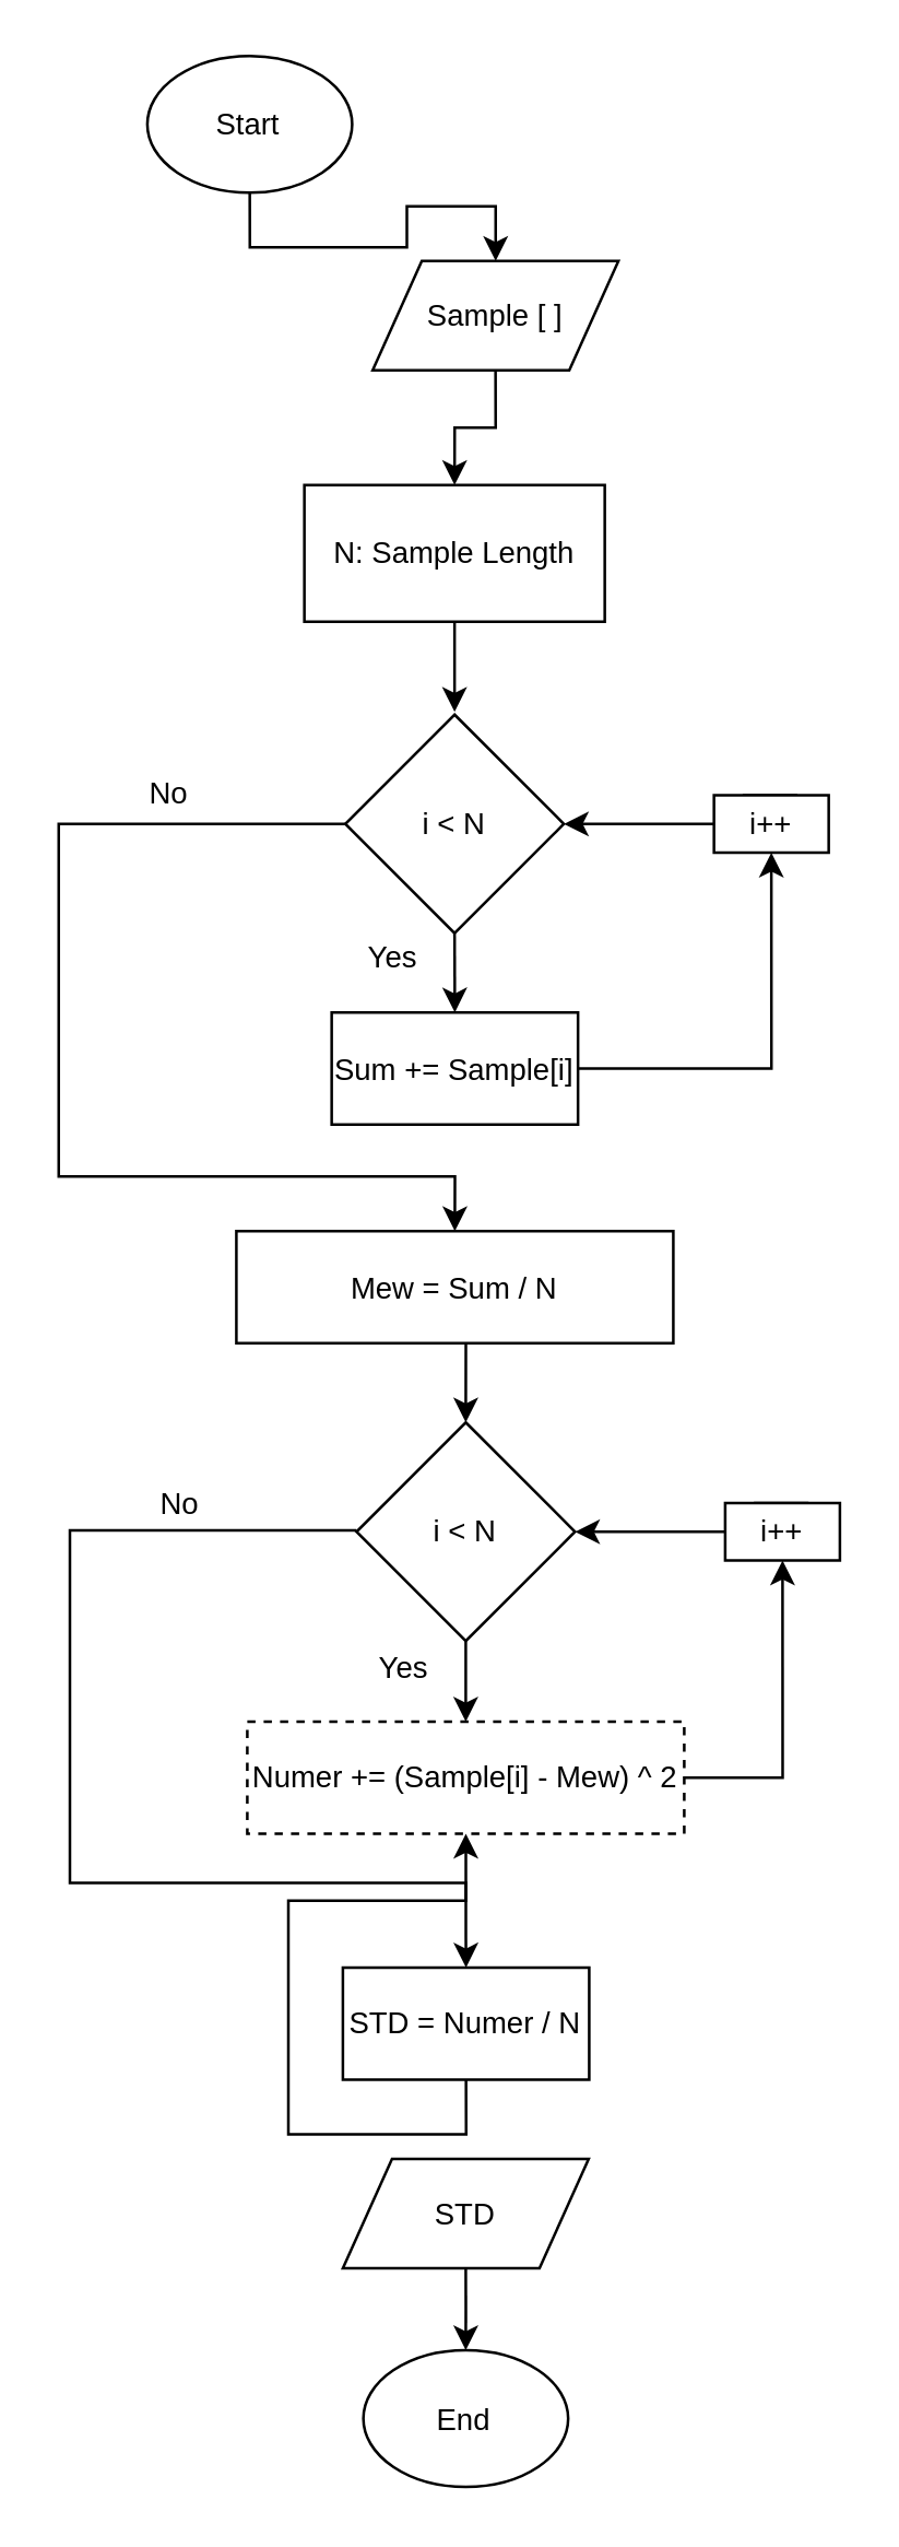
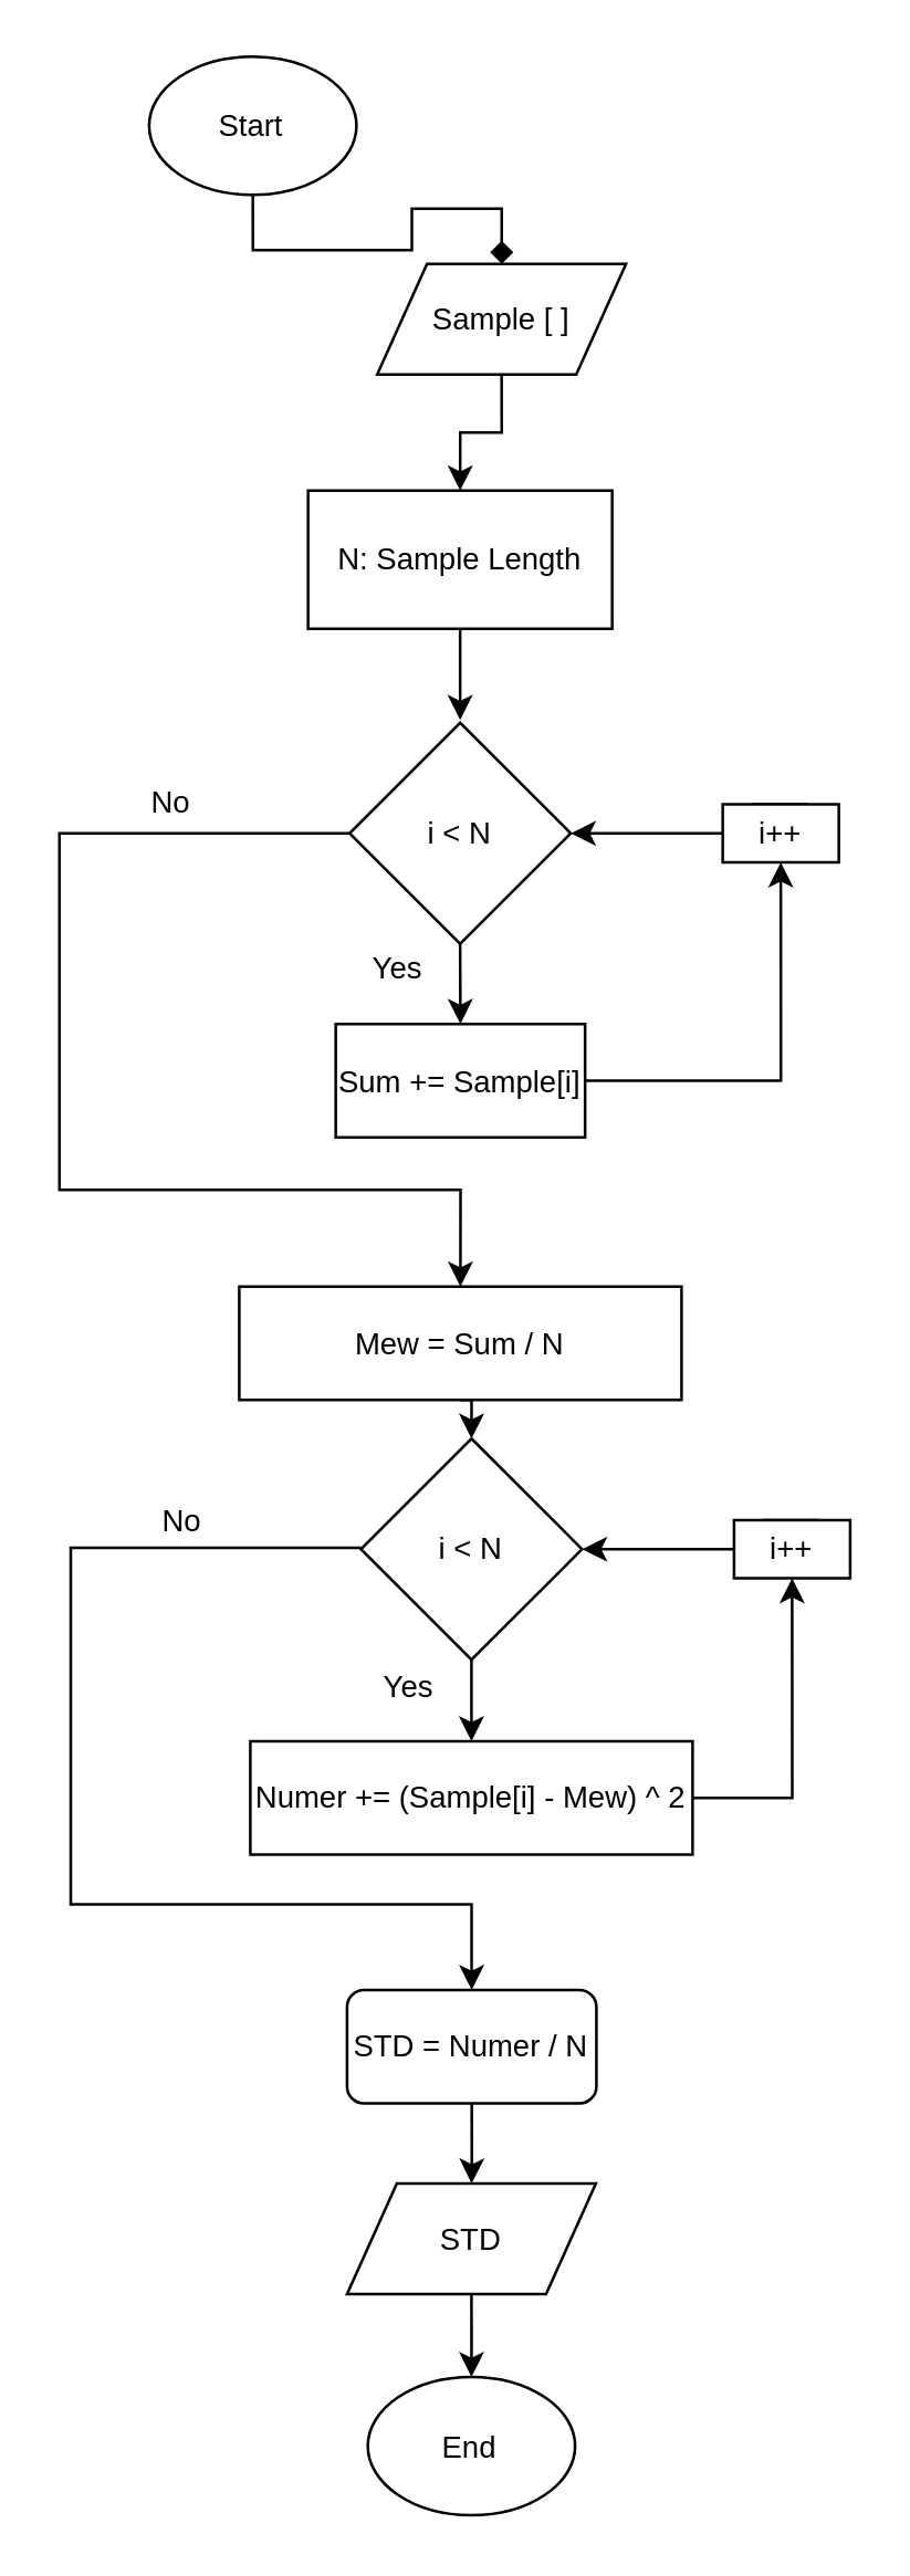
  <mxCell id="0" />
  <mxCell id="1" parent="0" />
  <mxCell id="2" value="Sample [ ]" style="shape=parallelogram;perimeter=parallelogramPerimeter;whiteSpace=wrap;html=1;fontSize=11;" parent="1" vertex="1"><mxGeometry x="135.86" y="95" width="90" height="40" as="geometry" /></mxCell>
- <mxCell id="3" style="edgeStyle=orthogonalEdgeStyle;rounded=0;orthogonalLoop=1;jettySize=auto;html=1;exitX=0.5;exitY=1;exitDx=0;exitDy=0;fontSize=11;" parent="1" source="4" target="2" edge="1"><mxGeometry relative="1" as="geometry" /></mxCell>
+ <mxCell id="3" style="edgeStyle=orthogonalEdgeStyle;rounded=0;orthogonalLoop=1;jettySize=auto;html=1;exitX=0.5;exitY=1;exitDx=0;exitDy=0;fontSize=11;endArrow=diamond;" parent="1" source="4" target="2" edge="1"><mxGeometry relative="1" as="geometry" /></mxCell>
  <mxCell id="4" value="Start" style="ellipse;whiteSpace=wrap;html=1;fontSize=11;" parent="1" vertex="1"><mxGeometry x="53.36" y="20" width="75" height="50" as="geometry" /></mxCell>
  <mxCell id="5" style="edgeStyle=orthogonalEdgeStyle;rounded=0;orthogonalLoop=1;jettySize=auto;html=1;exitX=0.5;exitY=1;exitDx=0;exitDy=0;fontSize=11;" parent="1" source="6" edge="1"><mxGeometry relative="1" as="geometry"><mxPoint x="165.86" y="260" as="targetPoint" /></mxGeometry></mxCell>
  <mxCell id="6" value="N: Sample Length" style="rounded=0;whiteSpace=wrap;html=1;fontSize=11;" parent="1" vertex="1"><mxGeometry x="110.86" y="177" width="110" height="50" as="geometry" /></mxCell>
  <mxCell id="7" style="edgeStyle=orthogonalEdgeStyle;rounded=0;orthogonalLoop=1;jettySize=auto;html=1;exitX=0.5;exitY=1;exitDx=0;exitDy=0;entryX=0.5;entryY=0;entryDx=0;entryDy=0;fontSize=11;" parent="1" source="2" target="6" edge="1"><mxGeometry relative="1" as="geometry" /></mxCell>
  <mxCell id="8" style="edgeStyle=orthogonalEdgeStyle;rounded=0;orthogonalLoop=1;jettySize=auto;html=1;exitX=0.5;exitY=1;exitDx=0;exitDy=0;entryX=0.5;entryY=0;entryDx=0;entryDy=0;fontSize=11;" parent="1" source="10" target="12" edge="1"><mxGeometry relative="1" as="geometry" /></mxCell>
  <mxCell id="9" style="edgeStyle=orthogonalEdgeStyle;rounded=0;orthogonalLoop=1;jettySize=auto;html=1;fontSize=11;entryX=0.5;entryY=0;entryDx=0;entryDy=0;" parent="1" source="10" target="34" edge="1"><mxGeometry relative="1" as="geometry"><mxPoint x="165.86" y="440" as="targetPoint" /><Array as="points"><mxPoint x="20.86" y="301" /><mxPoint x="20.86" y="430" /><mxPoint x="165.86" y="430" /></Array></mxGeometry></mxCell>
  <mxCell id="10" value="i &amp;lt; N" style="rhombus;whiteSpace=wrap;html=1;fontSize=11;" parent="1" vertex="1"><mxGeometry x="125.86" y="261" width="80" height="80" as="geometry" /></mxCell>
  <mxCell id="11" style="edgeStyle=orthogonalEdgeStyle;rounded=0;orthogonalLoop=1;jettySize=auto;html=1;exitX=1;exitY=0.5;exitDx=0;exitDy=0;fontSize=11;entryX=0.5;entryY=1;entryDx=0;entryDy=0;" parent="1" source="12" target="15" edge="1"><mxGeometry relative="1" as="geometry"><mxPoint x="270.86" y="386" as="targetPoint" /></mxGeometry></mxCell>
  <mxCell id="12" value="Sum += Sample[i]" style="rounded=0;whiteSpace=wrap;html=1;fontSize=11;" parent="1" vertex="1"><mxGeometry x="120.86" y="370" width="90.2" height="41" as="geometry" /></mxCell>
  <mxCell id="13" style="edgeStyle=orthogonalEdgeStyle;rounded=0;orthogonalLoop=1;jettySize=auto;html=1;entryX=1;entryY=0.5;entryDx=0;entryDy=0;fontSize=11;" parent="1" source="15" target="10" edge="1"><mxGeometry relative="1" as="geometry" /></mxCell>
  <mxCell id="14" style="edgeStyle=orthogonalEdgeStyle;rounded=0;orthogonalLoop=1;jettySize=auto;html=1;exitX=0.25;exitY=0;exitDx=0;exitDy=0;fontSize=11;" parent="1" source="15" edge="1"><mxGeometry relative="1" as="geometry"><mxPoint x="290.86" y="300" as="targetPoint" /></mxGeometry></mxCell>
  <mxCell id="15" value="i++" style="rounded=0;whiteSpace=wrap;html=1;fontSize=11;" parent="1" vertex="1"><mxGeometry x="260.86" y="290.5" width="42" height="21" as="geometry" /></mxCell>
  <mxCell id="16" style="edgeStyle=orthogonalEdgeStyle;rounded=0;orthogonalLoop=1;jettySize=auto;html=1;exitX=0.5;exitY=1;exitDx=0;exitDy=0;entryX=0.5;entryY=0;entryDx=0;entryDy=0;fontSize=11;" parent="1" target="18" edge="1"><mxGeometry relative="1" as="geometry"><mxPoint x="169.96" y="600" as="sourcePoint" /></mxGeometry></mxCell>
  <mxCell id="17" style="edgeStyle=orthogonalEdgeStyle;rounded=0;orthogonalLoop=1;jettySize=auto;html=1;exitX=1;exitY=0.5;exitDx=0;exitDy=0;fontSize=11;entryX=0.5;entryY=1;entryDx=0;entryDy=0;" parent="1" source="18" target="21" edge="1"><mxGeometry relative="1" as="geometry"><mxPoint x="274.96" y="645" as="targetPoint" /></mxGeometry></mxCell>
- <mxCell id="18" value="Numer += (Sample[i] - Mew) ^ 2" style="rounded=0;whiteSpace=wrap;html=1;fontSize=11;dashed=1;" parent="1" vertex="1"><mxGeometry x="89.96" y="629.5" width="160" height="41" as="geometry" /></mxCell>
+ <mxCell id="18" value="Numer += (Sample[i] - Mew) ^ 2" style="rounded=0;whiteSpace=wrap;html=1;fontSize=11;" parent="1" vertex="1"><mxGeometry x="89.96" y="629.5" width="160" height="41" as="geometry" /></mxCell>
  <mxCell id="19" style="edgeStyle=orthogonalEdgeStyle;rounded=0;orthogonalLoop=1;jettySize=auto;html=1;entryX=1;entryY=0.5;entryDx=0;entryDy=0;fontSize=11;" parent="1" source="21" edge="1"><mxGeometry relative="1" as="geometry"><mxPoint x="209.96" y="560" as="targetPoint" /></mxGeometry></mxCell>
  <mxCell id="20" style="edgeStyle=orthogonalEdgeStyle;rounded=0;orthogonalLoop=1;jettySize=auto;html=1;exitX=0.25;exitY=0;exitDx=0;exitDy=0;fontSize=11;" parent="1" source="21" edge="1"><mxGeometry relative="1" as="geometry"><mxPoint x="294.96" y="559" as="targetPoint" /></mxGeometry></mxCell>
  <mxCell id="21" value="i++" style="rounded=0;whiteSpace=wrap;html=1;fontSize=11;" parent="1" vertex="1"><mxGeometry x="264.96" y="549.5" width="42" height="21" as="geometry" /></mxCell>
  <mxCell id="22" value="i &amp;lt; N" style="rhombus;whiteSpace=wrap;html=1;fontSize=11;" parent="1" vertex="1"><mxGeometry x="129.96" y="520" width="80" height="80" as="geometry" /></mxCell>
  <mxCell id="23" style="edgeStyle=orthogonalEdgeStyle;rounded=0;orthogonalLoop=1;jettySize=auto;html=1;fontSize=11;entryX=0.5;entryY=0;entryDx=0;entryDy=0;" parent="1" target="25" edge="1"><mxGeometry relative="1" as="geometry"><mxPoint x="169.96" y="698.5" as="targetPoint" /><mxPoint x="129.96" y="559.5" as="sourcePoint" /><Array as="points"><mxPoint x="24.96" y="559.5" /><mxPoint x="24.96" y="688.5" /><mxPoint x="169.96" y="688.5" /><mxPoint x="169.96" y="708.5" /></Array></mxGeometry></mxCell>
- <mxCell id="24" style="edgeStyle=orthogonalEdgeStyle;rounded=0;orthogonalLoop=1;jettySize=auto;html=1;exitX=0.5;exitY=1;exitDx=0;exitDy=0;fontSize=11;" parent="1" source="25" target="18" edge="1"><mxGeometry relative="1" as="geometry" /></mxCell>
- <mxCell id="25" value="STD = Numer / N" style="rounded=0;whiteSpace=wrap;html=1;fontSize=11;" parent="1" vertex="1"><mxGeometry x="124.96" y="719.5" width="90.2" height="41" as="geometry" /></mxCell>
+ <mxCell id="24" style="edgeStyle=orthogonalEdgeStyle;rounded=0;orthogonalLoop=1;jettySize=auto;html=1;exitX=0.5;exitY=1;exitDx=0;exitDy=0;fontSize=11;" parent="1" source="25" target="31" edge="1"><mxGeometry relative="1" as="geometry" /></mxCell>
+ <mxCell id="25" value="STD = Numer / N" style="whiteSpace=wrap;html=1;fontSize=11;rounded=1;" parent="1" vertex="1"><mxGeometry x="124.96" y="719.5" width="90.2" height="41" as="geometry" /></mxCell>
  <mxCell id="26" value="No" style="text;html=1;align=center;verticalAlign=middle;resizable=0;points=[];autosize=1;fontSize=11;" parent="1" vertex="1"><mxGeometry x="45.86" y="280" width="30" height="20" as="geometry" /></mxCell>
  <mxCell id="27" value="No" style="text;html=1;align=center;verticalAlign=middle;resizable=0;points=[];autosize=1;fontSize=11;" parent="1" vertex="1"><mxGeometry x="49.96" y="539.5" width="30" height="20" as="geometry" /></mxCell>
  <mxCell id="28" value="Yes" style="text;html=1;align=center;verticalAlign=middle;resizable=0;points=[];autosize=1;fontSize=11;" parent="1" vertex="1"><mxGeometry x="128.36" y="340" width="30" height="20" as="geometry" /></mxCell>
  <mxCell id="29" value="Yes" style="text;html=1;align=center;verticalAlign=middle;resizable=0;points=[];autosize=1;fontSize=11;" parent="1" vertex="1"><mxGeometry x="132.46" y="600" width="30" height="20" as="geometry" /></mxCell>
  <mxCell id="30" style="edgeStyle=orthogonalEdgeStyle;rounded=0;orthogonalLoop=1;jettySize=auto;html=1;exitX=0.5;exitY=1;exitDx=0;exitDy=0;fontSize=11;" parent="1" source="31" target="32" edge="1"><mxGeometry relative="1" as="geometry" /></mxCell>
  <mxCell id="31" value="STD" style="shape=parallelogram;perimeter=parallelogramPerimeter;whiteSpace=wrap;html=1;fontSize=11;" parent="1" vertex="1"><mxGeometry x="124.96" y="789.5" width="90" height="40" as="geometry" /></mxCell>
  <mxCell id="32" value="End" style="ellipse;whiteSpace=wrap;html=1;fontSize=11;" parent="1" vertex="1"><mxGeometry x="132.46" y="859.5" width="75" height="50" as="geometry" /></mxCell>
  <mxCell id="33" style="edgeStyle=orthogonalEdgeStyle;rounded=0;orthogonalLoop=1;jettySize=auto;html=1;exitX=0.5;exitY=1;exitDx=0;exitDy=0;entryX=0.5;entryY=0;entryDx=0;entryDy=0;fontSize=11;" parent="1" source="34" target="22" edge="1"><mxGeometry relative="1" as="geometry" /></mxCell>
- <mxCell id="34" value="Mew = Sum / N" style="rounded=0;whiteSpace=wrap;html=1;fontSize=11;" parent="1" vertex="1"><mxGeometry x="85.96" y="450" width="160" height="41" as="geometry" /></mxCell>
+ <mxCell id="34" value="Mew = Sum / N" style="rounded=0;whiteSpace=wrap;html=1;fontSize=11;" parent="1" vertex="1"><mxGeometry x="85.96" y="465" width="160" height="41" as="geometry" /></mxCell>
